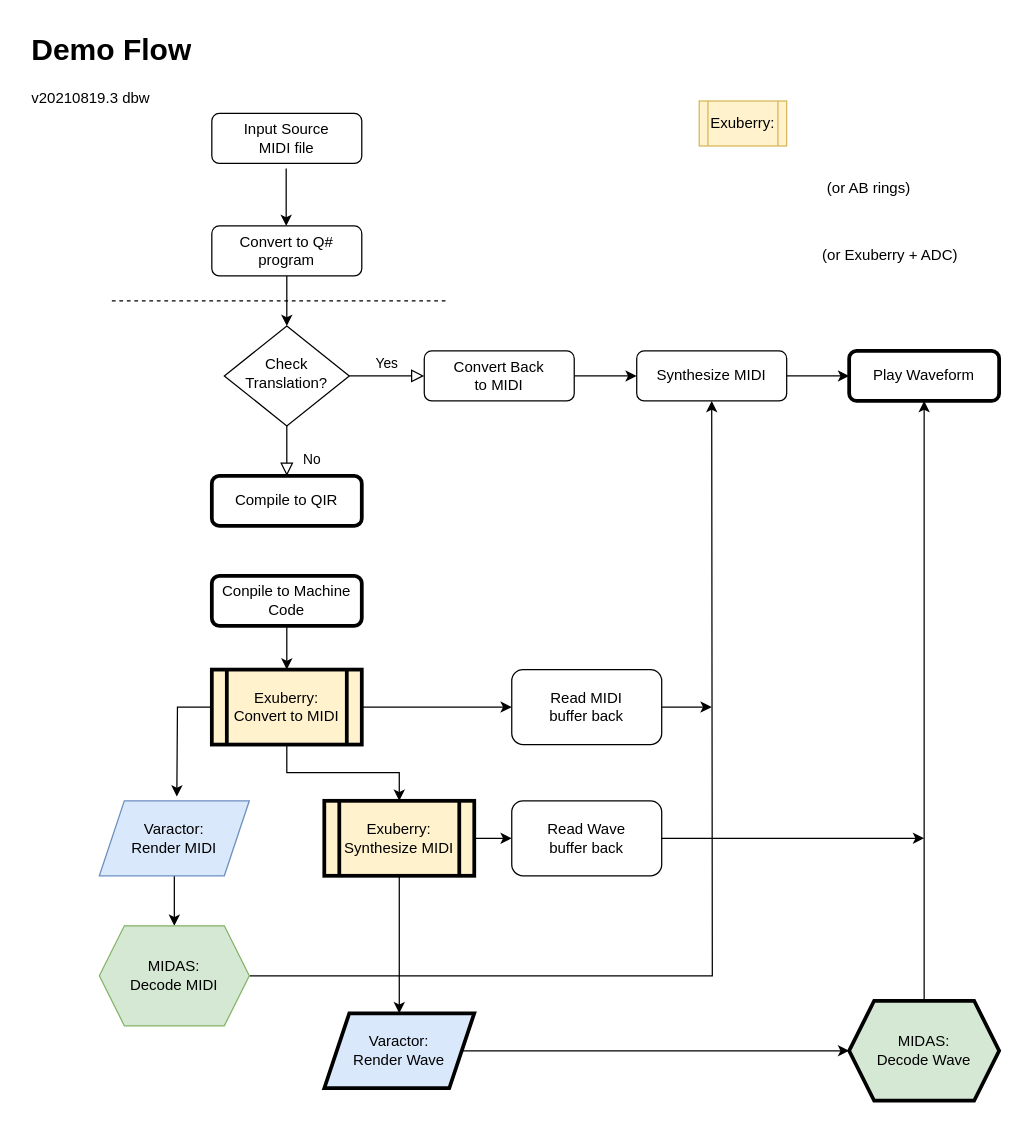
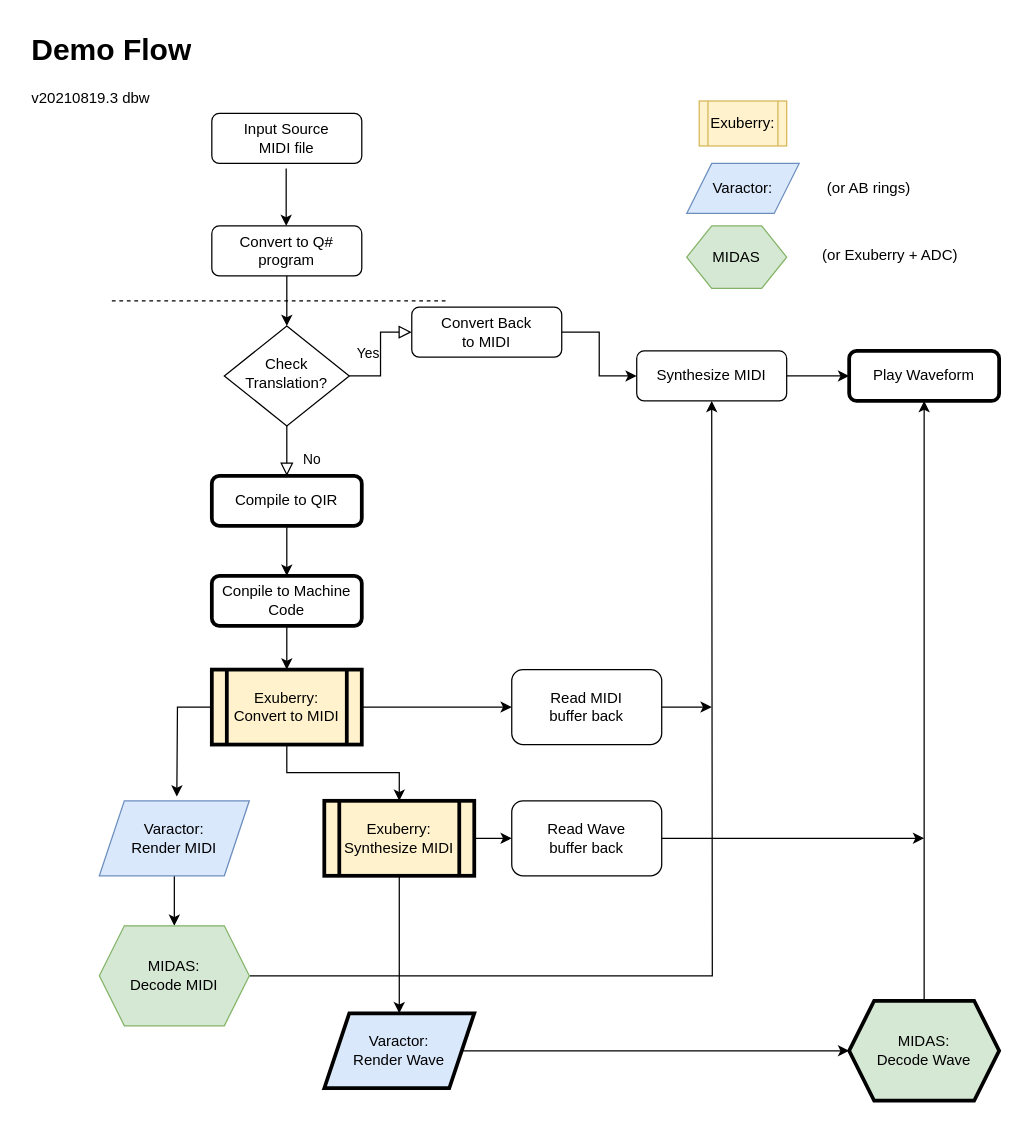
  <mxCell id="0" />
  <mxCell id="1" parent="0" />
  <mxCell id="2" value="Input Source &lt;br&gt;MIDI file" style="rounded=1;whiteSpace=wrap;html=1;fontSize=12;glass=0;strokeWidth=1;shadow=0;" parent="1" vertex="1"><mxGeometry x="169" y="90" width="120" height="40" as="geometry" /></mxCell>
  <mxCell id="3" value="" style="edgeStyle=orthogonalEdgeStyle;rounded=0;orthogonalLoop=1;jettySize=auto;html=1;" parent="1" edge="1"><mxGeometry relative="1" as="geometry"><mxPoint x="228.5" y="134" as="sourcePoint" /><mxPoint x="228.5" y="180" as="targetPoint" /><Array as="points"><mxPoint x="228.5" y="143" /><mxPoint x="228.5" y="143" /></Array></mxGeometry></mxCell>
  <mxCell id="4" style="edgeStyle=orthogonalEdgeStyle;rounded=0;orthogonalLoop=1;jettySize=auto;html=1;entryX=0.5;entryY=0;entryDx=0;entryDy=0;" parent="1" source="5" target="8" edge="1"><mxGeometry relative="1" as="geometry" /></mxCell>
  <mxCell id="5" value="Convert to Q#&lt;br&gt;program" style="rounded=1;whiteSpace=wrap;html=1;fontSize=12;glass=0;strokeWidth=1;shadow=0;" parent="1" vertex="1"><mxGeometry x="169" y="180" width="120" height="40" as="geometry" /></mxCell>
  <mxCell id="6" value="No" style="rounded=0;html=1;jettySize=auto;orthogonalLoop=1;fontSize=11;endArrow=block;endFill=0;endSize=8;strokeWidth=1;shadow=0;labelBackgroundColor=none;edgeStyle=orthogonalEdgeStyle;" parent="1" source="8" target="10" edge="1"><mxGeometry x="0.333" y="20" relative="1" as="geometry"><mxPoint as="offset" /></mxGeometry></mxCell>
  <mxCell id="7" value="Yes" style="edgeStyle=orthogonalEdgeStyle;rounded=0;html=1;jettySize=auto;orthogonalLoop=1;fontSize=11;endArrow=block;endFill=0;endSize=8;strokeWidth=1;shadow=0;labelBackgroundColor=none;" parent="1" source="8" target="12" edge="1"><mxGeometry y="10" relative="1" as="geometry"><mxPoint as="offset" /></mxGeometry></mxCell>
  <mxCell id="8" value="Check Translation?" style="rhombus;whiteSpace=wrap;html=1;shadow=0;fontFamily=Helvetica;fontSize=12;align=center;strokeWidth=1;spacing=6;spacingTop=-4;" parent="1" vertex="1"><mxGeometry x="179" y="260" width="100" height="80" as="geometry" /></mxCell>
+ <mxCell id="9" value="" style="edgeStyle=orthogonalEdgeStyle;rounded=0;orthogonalLoop=1;jettySize=auto;html=1;entryX=0.5;entryY=0;entryDx=0;entryDy=0;" parent="1" source="10" target="17" edge="1"><mxGeometry relative="1" as="geometry" /></mxCell>
  <mxCell id="10" value="Compile to QIR" style="rounded=1;whiteSpace=wrap;html=1;fontSize=12;glass=0;strokeWidth=3;shadow=0;" parent="1" vertex="1"><mxGeometry x="169" y="380" width="120" height="40" as="geometry" /></mxCell>
  <mxCell id="11" value="" style="edgeStyle=orthogonalEdgeStyle;rounded=0;orthogonalLoop=1;jettySize=auto;html=1;" parent="1" source="12" target="14" edge="1"><mxGeometry relative="1" as="geometry" /></mxCell>
- <mxCell id="12" value="Convert Back &lt;br&gt;to MIDI" style="rounded=1;whiteSpace=wrap;html=1;fontSize=12;glass=0;strokeWidth=1;shadow=0;" parent="1" vertex="1"><mxGeometry x="339" y="280" width="120" height="40" as="geometry" /></mxCell>
+ <mxCell id="12" value="Convert Back &lt;br&gt;to MIDI" style="rounded=1;whiteSpace=wrap;html=1;fontSize=12;glass=0;strokeWidth=1;shadow=0;" parent="1" vertex="1"><mxGeometry x="329" y="245" width="120" height="40" as="geometry" /></mxCell>
  <mxCell id="13" value="" style="edgeStyle=orthogonalEdgeStyle;rounded=0;orthogonalLoop=1;jettySize=auto;html=1;" parent="1" source="14" target="15" edge="1"><mxGeometry relative="1" as="geometry" /></mxCell>
  <mxCell id="14" value="Synthesize MIDI" style="rounded=1;whiteSpace=wrap;html=1;fontSize=12;glass=0;strokeWidth=1;shadow=0;" parent="1" vertex="1"><mxGeometry x="509" y="280" width="120" height="40" as="geometry" /></mxCell>
  <mxCell id="15" value="Play Waveform" style="rounded=1;whiteSpace=wrap;html=1;fontSize=12;glass=0;strokeWidth=3;shadow=0;" parent="1" vertex="1"><mxGeometry x="679" y="280" width="120" height="40" as="geometry" /></mxCell>
  <mxCell id="16" value="" style="edgeStyle=orthogonalEdgeStyle;rounded=0;orthogonalLoop=1;jettySize=auto;html=1;" parent="1" source="17" target="21" edge="1"><mxGeometry relative="1" as="geometry" /></mxCell>
  <mxCell id="17" value="Conpile to Machine Code" style="rounded=1;whiteSpace=wrap;html=1;fontSize=12;glass=0;strokeWidth=3;shadow=0;" parent="1" vertex="1"><mxGeometry x="169" y="460" width="120" height="40" as="geometry" /></mxCell>
  <mxCell id="18" value="" style="edgeStyle=orthogonalEdgeStyle;rounded=0;orthogonalLoop=1;jettySize=auto;html=1;" parent="1" source="21" target="34" edge="1"><mxGeometry relative="1" as="geometry"><mxPoint x="569" y="320" as="targetPoint" /></mxGeometry></mxCell>
  <mxCell id="19" value="" style="edgeStyle=orthogonalEdgeStyle;rounded=0;orthogonalLoop=1;jettySize=auto;html=1;" parent="1" source="21" target="24" edge="1"><mxGeometry relative="1" as="geometry" /></mxCell>
  <mxCell id="20" value="" style="edgeStyle=orthogonalEdgeStyle;rounded=0;orthogonalLoop=1;jettySize=auto;html=1;entryX=0.35;entryY=-0.057;entryDx=0;entryDy=0;entryPerimeter=0;" parent="1" source="21" edge="1"><mxGeometry relative="1" as="geometry"><mxPoint x="141" y="636.58" as="targetPoint" /></mxGeometry></mxCell>
  <mxCell id="21" value="Exuberry:&lt;br&gt;Convert to MIDI" style="shape=process;whiteSpace=wrap;html=1;backgroundOutline=1;fillColor=#fff2cc;strokeWidth=3;" parent="1" vertex="1"><mxGeometry x="169" y="535" width="120" height="60" as="geometry" /></mxCell>
  <mxCell id="22" value="" style="edgeStyle=orthogonalEdgeStyle;rounded=0;orthogonalLoop=1;jettySize=auto;html=1;" parent="1" source="24" target="30" edge="1"><mxGeometry relative="1" as="geometry" /></mxCell>
  <mxCell id="23" value="" style="edgeStyle=orthogonalEdgeStyle;rounded=0;orthogonalLoop=1;jettySize=auto;html=1;" parent="1" source="24" target="36" edge="1"><mxGeometry relative="1" as="geometry" /></mxCell>
  <mxCell id="24" value="Exuberry:&lt;br&gt;Synthesize MIDI" style="shape=process;whiteSpace=wrap;html=1;backgroundOutline=1;fillColor=#fff2cc;strokeWidth=3;" parent="1" vertex="1"><mxGeometry x="259" y="640" width="120" height="60" as="geometry" /></mxCell>
  <mxCell id="25" value="" style="edgeStyle=orthogonalEdgeStyle;rounded=0;orthogonalLoop=1;jettySize=auto;html=1;" parent="1" source="26" target="28" edge="1"><mxGeometry relative="1" as="geometry" /></mxCell>
  <mxCell id="26" value="Varactor:&lt;br&gt;Render MIDI" style="shape=parallelogram;perimeter=parallelogramPerimeter;whiteSpace=wrap;html=1;fixedSize=1;fillColor=#dae8fc;strokeColor=#6c8ebf;" parent="1" vertex="1"><mxGeometry x="79" y="640" width="120" height="60" as="geometry" /></mxCell>
  <mxCell id="27" value="" style="edgeStyle=orthogonalEdgeStyle;rounded=0;orthogonalLoop=1;jettySize=auto;html=1;" parent="1" source="28" edge="1"><mxGeometry relative="1" as="geometry"><mxPoint x="569" y="320" as="targetPoint" /></mxGeometry></mxCell>
  <mxCell id="28" value="MIDAS:&lt;br&gt;Decode MIDI" style="shape=hexagon;perimeter=hexagonPerimeter2;whiteSpace=wrap;html=1;fixedSize=1;fillColor=#d5e8d4;strokeColor=#82b366;" parent="1" vertex="1"><mxGeometry x="79" y="740" width="120" height="80" as="geometry" /></mxCell>
  <mxCell id="29" value="" style="edgeStyle=orthogonalEdgeStyle;rounded=0;orthogonalLoop=1;jettySize=auto;html=1;entryX=0;entryY=0.5;entryDx=0;entryDy=0;" parent="1" source="30" target="32" edge="1"><mxGeometry relative="1" as="geometry"><mxPoint x="469" y="840" as="targetPoint" /></mxGeometry></mxCell>
  <mxCell id="30" value="Varactor:&lt;br&gt;Render Wave" style="shape=parallelogram;perimeter=parallelogramPerimeter;whiteSpace=wrap;html=1;fixedSize=1;fillColor=#dae8fc;strokeWidth=3;" parent="1" vertex="1"><mxGeometry x="259" y="810" width="120" height="60" as="geometry" /></mxCell>
  <mxCell id="31" value="" style="edgeStyle=orthogonalEdgeStyle;rounded=0;orthogonalLoop=1;jettySize=auto;html=1;" parent="1" source="32" edge="1"><mxGeometry relative="1" as="geometry"><mxPoint x="739" y="320" as="targetPoint" /></mxGeometry></mxCell>
  <mxCell id="32" value="MIDAS:&lt;br&gt;Decode Wave" style="shape=hexagon;perimeter=hexagonPerimeter2;whiteSpace=wrap;html=1;fixedSize=1;fillColor=#d5e8d4;strokeWidth=3;" parent="1" vertex="1"><mxGeometry x="679" y="800" width="120" height="80" as="geometry" /></mxCell>
  <mxCell id="33" value="" style="edgeStyle=orthogonalEdgeStyle;rounded=0;orthogonalLoop=1;jettySize=auto;html=1;" parent="1" source="34" edge="1"><mxGeometry relative="1" as="geometry"><mxPoint x="569" y="565" as="targetPoint" /></mxGeometry></mxCell>
  <mxCell id="34" value="Read MIDI&lt;br&gt;buffer back" style="rounded=1;whiteSpace=wrap;html=1;" parent="1" vertex="1"><mxGeometry x="409" y="535" width="120" height="60" as="geometry" /></mxCell>
  <mxCell id="35" value="" style="edgeStyle=orthogonalEdgeStyle;rounded=0;orthogonalLoop=1;jettySize=auto;html=1;" parent="1" source="36" edge="1"><mxGeometry relative="1" as="geometry"><mxPoint x="739" y="670" as="targetPoint" /></mxGeometry></mxCell>
  <mxCell id="36" value="Read Wave&lt;br&gt;buffer back" style="rounded=1;whiteSpace=wrap;html=1;" parent="1" vertex="1"><mxGeometry x="409" y="640" width="120" height="60" as="geometry" /></mxCell>
  <mxCell id="37" value="" style="endArrow=none;dashed=1;html=1;" parent="1" edge="1"><mxGeometry width="50" height="50" relative="1" as="geometry"><mxPoint x="89" y="240" as="sourcePoint" /><mxPoint x="359" y="240" as="targetPoint" /></mxGeometry></mxCell>
  <mxCell id="38" value="Exuberry:" style="shape=process;whiteSpace=wrap;html=1;backgroundOutline=1;fillColor=#fff2cc;strokeColor=#d6b656;" parent="1" vertex="1"><mxGeometry x="559" y="80" width="70" height="36" as="geometry" /></mxCell>
+ <mxCell id="39" value="Varactor:" style="shape=parallelogram;perimeter=parallelogramPerimeter;whiteSpace=wrap;html=1;fixedSize=1;fillColor=#dae8fc;strokeColor=#6c8ebf;" parent="1" vertex="1"><mxGeometry x="549" y="130" width="90" height="40" as="geometry" /></mxCell>
+ <mxCell id="40" value="MIDAS" style="shape=hexagon;perimeter=hexagonPerimeter2;whiteSpace=wrap;html=1;fixedSize=1;fillColor=#d5e8d4;strokeColor=#82b366;" parent="1" vertex="1"><mxGeometry x="549" y="180" width="80" height="50" as="geometry" /></mxCell>
  <mxCell id="41" value="(or AB rings)" style="text;html=1;strokeColor=none;fillColor=none;align=center;verticalAlign=middle;whiteSpace=wrap;rounded=0;" parent="1" vertex="1"><mxGeometry x="655" y="140" width="80" height="20" as="geometry" /></mxCell>
  <mxCell id="42" value="(or Exuberry + ADC)" style="text;html=1;strokeColor=none;fillColor=none;align=center;verticalAlign=middle;whiteSpace=wrap;rounded=0;" parent="1" vertex="1"><mxGeometry x="645" y="194" width="134" height="20" as="geometry" /></mxCell>
  <mxCell id="43" value="&lt;h1&gt;Demo Flow&lt;/h1&gt;&lt;p&gt;v20210819.3 dbw&lt;/p&gt;" style="text;html=1;strokeColor=none;fillColor=none;spacing=5;spacingTop=-20;whiteSpace=wrap;overflow=hidden;rounded=0;" parent="1" vertex="1"><mxGeometry x="20" y="20" width="190" height="74" as="geometry" /></mxCell>
  <mxCell id="44" style="edgeStyle=orthogonalEdgeStyle;rounded=0;orthogonalLoop=1;jettySize=auto;html=1;exitX=0.5;exitY=1;exitDx=0;exitDy=0;" parent="1" source="43" target="43" edge="1"><mxGeometry relative="1" as="geometry" /></mxCell>
